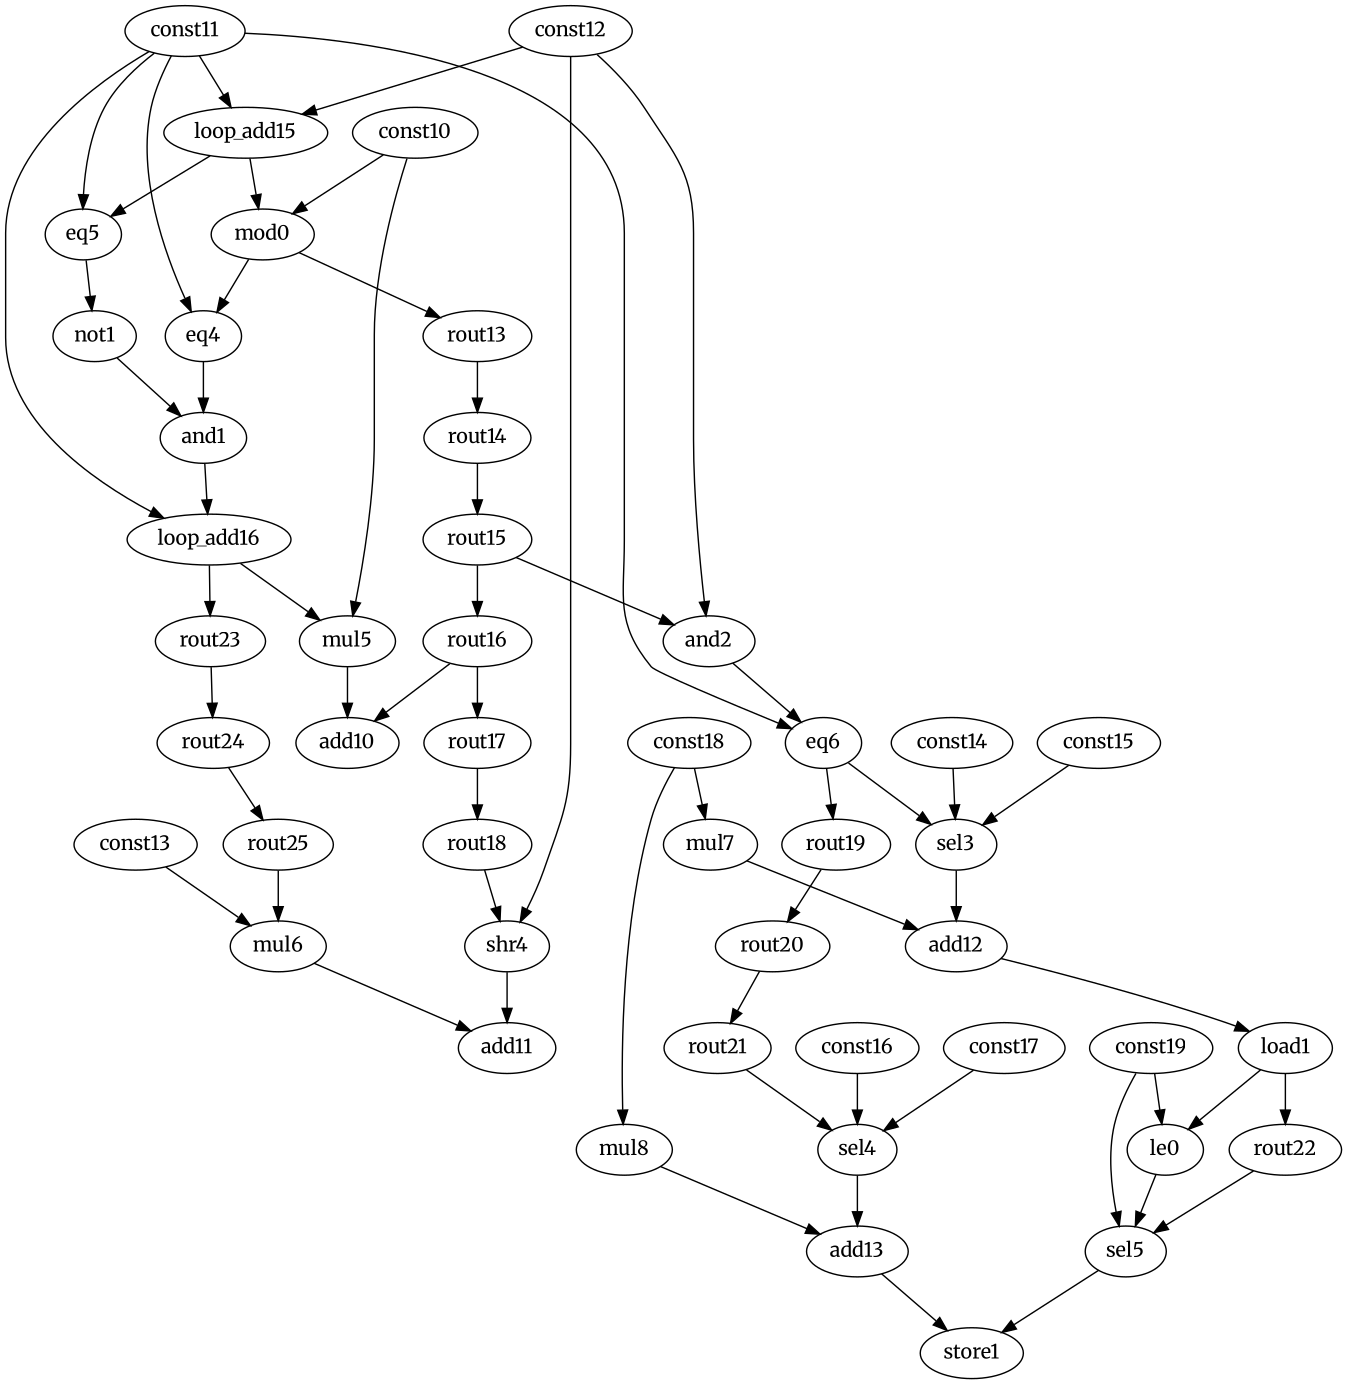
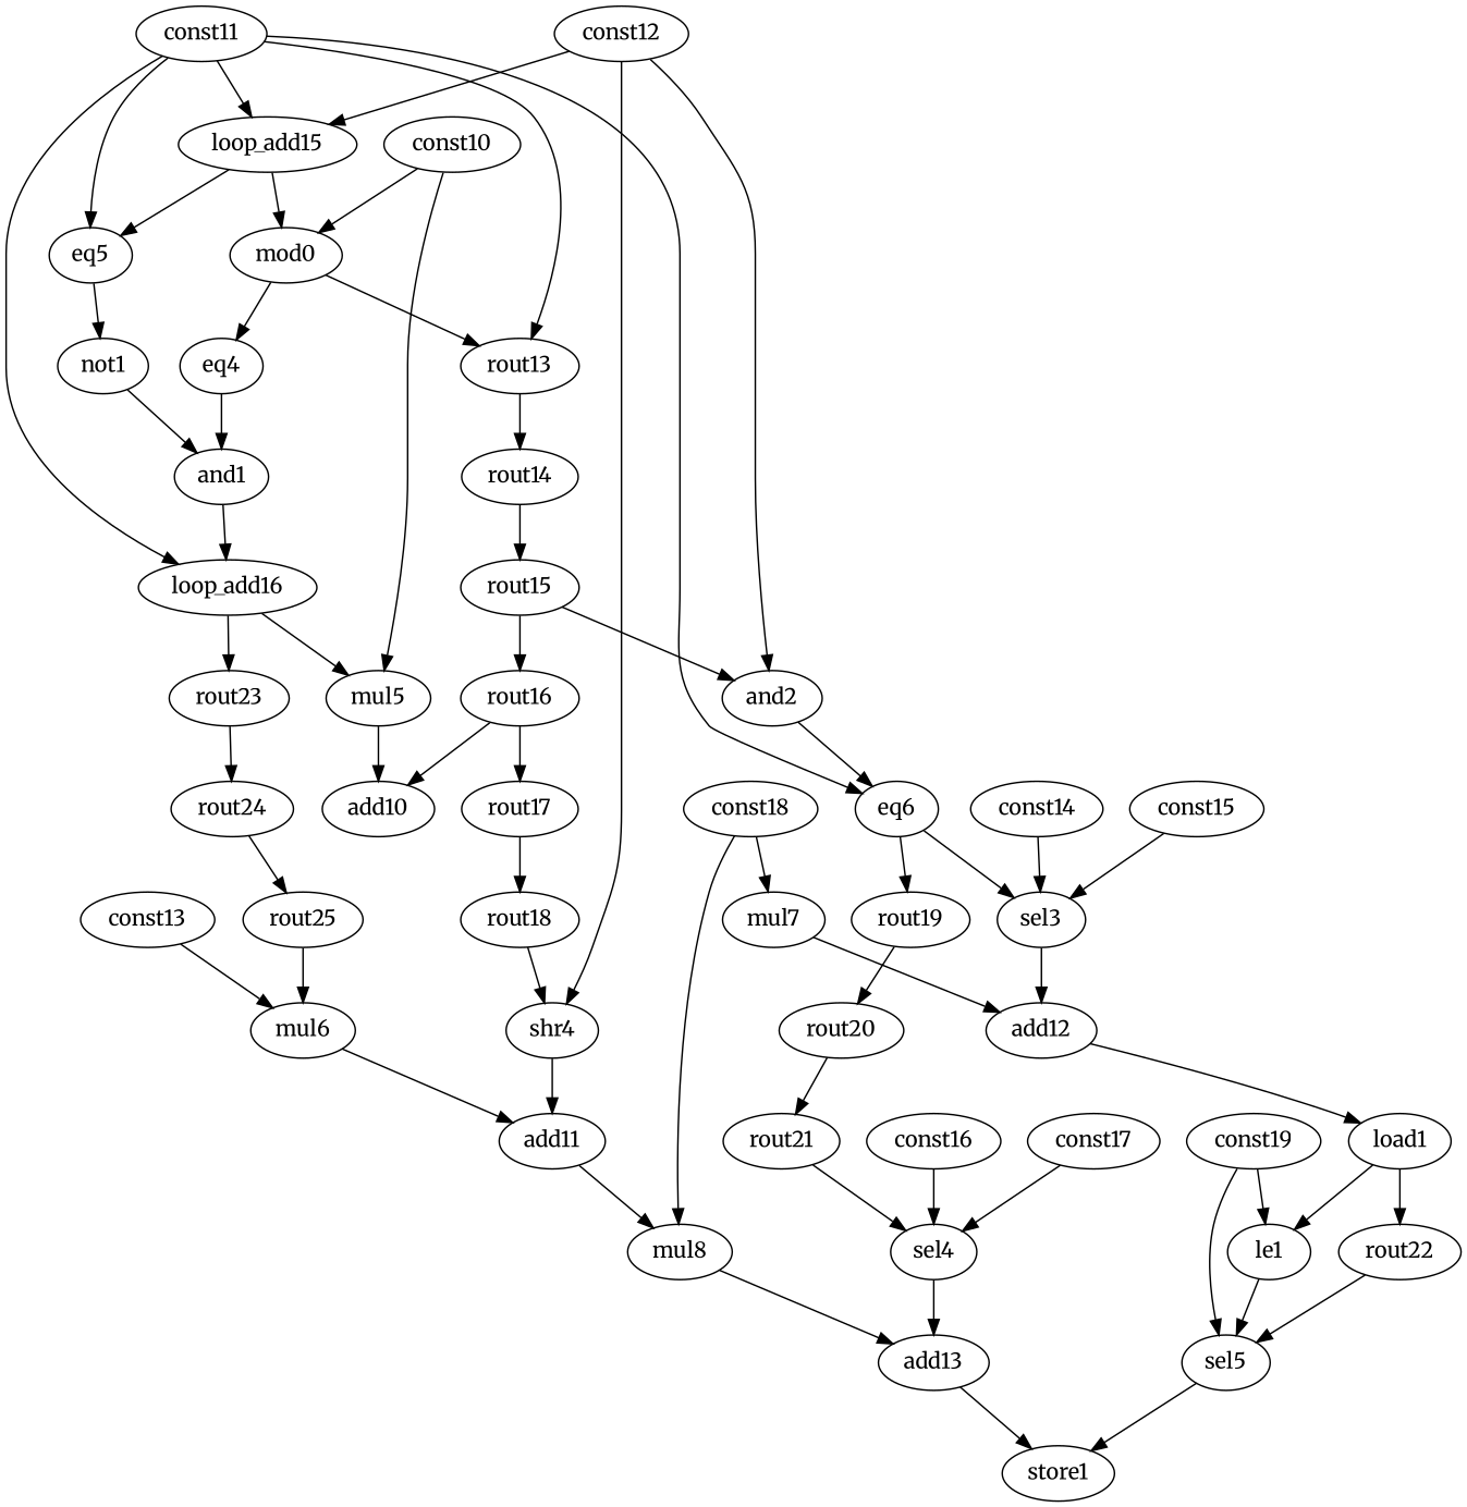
  digraph {
    fontname=Merriweather
    node [fontname=Merriweather opcode=rout]
    edge [fontname=Merriweather operand=0]
    const10 [opcode=const val=2304]
    mod0 [llvm="%74" opcode=mod schedule=1]
    mul5 [llvm="%82" opcode=mul schedule=5]
    eq4 [llvm="%75" opcode=eq schedule=2]
    rout13 [schedule=2]
    add10 [llvm="%83" opcode=add schedule=6]
    and1 [llvm="%77" opcode=and schedule=3]
    rout14 [schedule=3]
    const11 [opcode=const val=0]
    eq5 [llvm="%76" opcode=eq schedule=1]
    eq6 [llvm="%81" opcode=eq schedule=6]
    loop_add15 [llvm="%72" opcode=add schedule=0]
    loop_add16 [llvm="%73" opcode=add schedule=4]
    not1 [llvm="%76" opcode=not schedule=2]
    sel3 [llvm="%87" opcode=sel schedule=7]
    rout19 [schedule=7]
    rout23 [schedule=5]
    const12 [opcode=const val=1]
    and2 [llvm="%80" opcode=and schedule=5]
    shr4 [llvm="%85" opcode=shr schedule=8]
    add11 [llvm="%86" opcode=add schedule=9]
    add12 [llvm="%89" opcode=add schedule=8]
    rout20 [schedule=8]
    mul7 [llvm="%89" opcode=mul schedule=7]
    const13 [opcode=const val=1152]
    mul6 [llvm="%84" opcode=mul schedule=8]
    mul8 [llvm="%92" opcode=mul schedule=10]
    add13 [llvm="%92" opcode=add schedule=11]
    const14 [llvm="@d3_2" opcode=const]
    const15 [llvm="@d3_3" opcode=const]
    load1 [llvm="%90" opcode=load schedule=9]
    const16 [llvm="@d3_2_dst" opcode=const]
    sel4 [llvm="%88" opcode=sel schedule=10]
    const17 [llvm="@d3_3_dst" opcode=const]
    store1 [llvm=store opcode=store schedule=12]
    const18 [opcode=const val=2]
-   le0 [llvm="%91" opcode=le schedule=10]
+   le0 [llvm="%91" opcode=le schedule=10 label=le1]
    rout22 [schedule=10]
    sel5 [llvm="%91" opcode=sel schedule=11]
    const19 [opcode=const val=1023]
    rout24 [schedule=6]
    rout15 [schedule=4]
    rout16 [schedule=5]
    rout17 [schedule=6]
    rout18 [schedule=7]
    rout21 [schedule=9]
    rout25 [schedule=7]
    const10 -> mod0 [operand=1]
    const10 -> mul5 [operand=1]
    mod0 -> eq4
    mod0 -> rout13
    mul5 -> add10
    eq4 -> and1 [operand=1]
    rout13 -> rout14
    and1 -> loop_add16 [operand=1]
    rout14 -> rout15
-   const11 -> eq4 [operand=1]
+   const11 -> rout13 [operand=1]
    const11 -> eq5 [operand=1]
    const11 -> eq6 [operand=1]
    const11 -> loop_add15 [type=const_base]
    const11 -> loop_add16 [type=const_base]
    eq5 -> not1
    eq6 -> sel3
    eq6 -> rout19
    loop_add15 -> mod0
    loop_add15 -> eq5
    loop_add16 -> mul5
    loop_add16 -> rout23
    not1 -> and1
    sel3 -> add12
    rout19 -> rout20
    rout23 -> rout24
    const12 -> loop_add15 [operand=1]
    const12 -> and2 [operand=1]
    const12 -> shr4 [operand=1]
    and2 -> eq6
    shr4 -> add11 [operand=1]
+   add11 -> mul8
    add12 -> load1
    rout20 -> rout21
    mul7 -> add12 [operand=1]
    const13 -> mul6 [operand=1]
    mul6 -> add11
    mul8 -> add13 [operand=1]
    add13 -> store1 [operand=1]
    const14 -> sel3 [operand=1]
    const15 -> sel3 [operand=2]
    load1 -> le0
    load1 -> rout22
    const16 -> sel4 [operand=1]
    sel4 -> add13
    const17 -> sel4 [operand=2]
    const18 -> mul7 [operand=1]
    const18 -> mul8 [operand=1]
    le0 -> sel5
    rout22 -> sel5 [operand=1]
    sel5 -> store1
    const19 -> le0 [operand=1]
    const19 -> sel5 [operand=2]
    rout24 -> rout25
    rout15 -> and2
    rout15 -> rout16
    rout16 -> add10 [operand=1]
    rout16 -> rout17
    rout17 -> rout18
    rout18 -> shr4
    rout21 -> sel4
    rout25 -> mul6
  }
